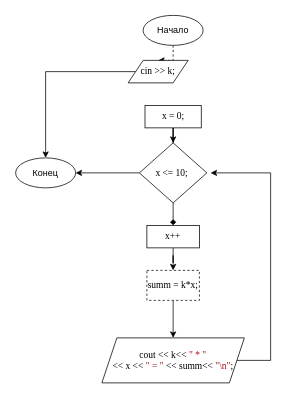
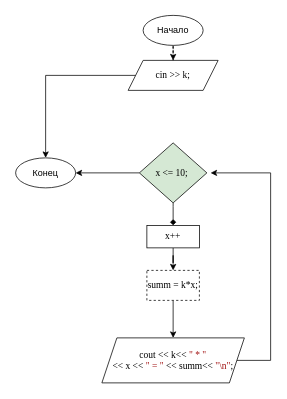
  <mxCell id="0" />
  <mxCell id="1" parent="0" />
  <mxCell id="2" value="" style="edgeStyle=orthogonalEdgeStyle;rounded=0;orthogonalLoop=1;jettySize=auto;html=1;entryX=0.5;entryY=0;entryDx=0;entryDy=0;dashed=1;" edge="1" parent="1" source="3" target="5"><mxGeometry relative="1" as="geometry" /></mxCell>
  <mxCell id="3" value="Начало" style="ellipse;whiteSpace=wrap;html=1;" vertex="1" parent="1"><mxGeometry x="190" y="20" width="80" height="40" as="geometry" /></mxCell>
  <mxCell id="4" value="" style="edgeStyle=orthogonalEdgeStyle;rounded=0;orthogonalLoop=1;jettySize=auto;html=1;" edge="1" parent="1" source="5" target="17"><mxGeometry relative="1" as="geometry" /></mxCell>
- <mxCell id="5" value="&lt;span style=&quot;font-size: 9.5pt ; line-height: 107% ; font-family: &amp;#34;consolas&amp;#34;&quot;&gt;cin &amp;gt;&amp;gt;&amp;nbsp;&lt;span style=&quot;font-size: 9.5pt ; line-height: 107% ; font-family: &amp;#34;consolas&amp;#34;&quot;&gt;k&lt;/span&gt;;&lt;/span&gt;" style="shape=parallelogram;perimeter=parallelogramPerimeter;whiteSpace=wrap;html=1;fixedSize=1;" vertex="1" parent="1"><mxGeometry x="170" y="80" width="80" height="30" as="geometry" /></mxCell>
+ <mxCell id="5" value="&lt;span style=&quot;font-size: 9.5pt ; line-height: 107% ; font-family: &amp;#34;consolas&amp;#34;&quot;&gt;cin &amp;gt;&amp;gt;&amp;nbsp;&lt;span style=&quot;font-size: 9.5pt ; line-height: 107% ; font-family: &amp;#34;consolas&amp;#34;&quot;&gt;k&lt;/span&gt;;&lt;/span&gt;" style="shape=parallelogram;perimeter=parallelogramPerimeter;whiteSpace=wrap;html=1;fixedSize=1;" vertex="1" parent="1"><mxGeometry x="170" y="80" width="120" height="40" as="geometry" /></mxCell>
  <mxCell id="6" value="" style="edgeStyle=orthogonalEdgeStyle;rounded=0;orthogonalLoop=1;jettySize=auto;html=1;endArrow=diamond;" edge="1" parent="1" source="8" target="12"><mxGeometry relative="1" as="geometry"><Array as="points"><mxPoint x="230" y="275" /></Array></mxGeometry></mxCell>
  <mxCell id="7" value="" style="edgeStyle=orthogonalEdgeStyle;rounded=0;orthogonalLoop=1;jettySize=auto;html=1;" edge="1" parent="1" source="8" target="17"><mxGeometry relative="1" as="geometry" /></mxCell>
- <mxCell id="8" value="&lt;span lang=&quot;EN-US&quot; style=&quot;font-size: 9.5pt ; line-height: 107% ; font-family: &amp;#34;consolas&amp;#34;&quot;&gt;x &amp;lt;= 10;&amp;nbsp;&lt;/span&gt;" style="rhombus;whiteSpace=wrap;html=1;" vertex="1" parent="1"><mxGeometry x="185" y="190" width="90" height="80" as="geometry" /></mxCell>
- <mxCell id="9" value="" style="edgeStyle=orthogonalEdgeStyle;rounded=0;orthogonalLoop=1;jettySize=auto;html=1;" edge="1" parent="1" source="10" target="8"><mxGeometry relative="1" as="geometry" /></mxCell>
- <mxCell id="10" value="&lt;span lang=&quot;EN-US&quot; style=&quot;font-size: 9.5pt ; line-height: 107% ; font-family: &amp;#34;consolas&amp;#34;&quot;&gt;x = 0;&lt;/span&gt;" style="rounded=0;whiteSpace=wrap;html=1;" vertex="1" parent="1"><mxGeometry x="192.5" y="140" width="75" height="30" as="geometry" /></mxCell>
+ <mxCell id="8" value="&lt;span lang=&quot;EN-US&quot; style=&quot;font-size: 9.5pt ; line-height: 107% ; font-family: &amp;#34;consolas&amp;#34;&quot;&gt;x &amp;lt;= 10;&amp;nbsp;&lt;/span&gt;" style="rhombus;whiteSpace=wrap;html=1;fillColor=#d5e8d4;" vertex="1" parent="1"><mxGeometry x="185" y="190" width="90" height="80" as="geometry" /></mxCell>
  <mxCell id="11" value="" style="edgeStyle=orthogonalEdgeStyle;rounded=0;orthogonalLoop=1;jettySize=auto;html=1;entryX=0.5;entryY=0;entryDx=0;entryDy=0;" edge="1" parent="1" source="12" target="14"><mxGeometry relative="1" as="geometry" /></mxCell>
  <mxCell id="12" value="&lt;span lang=&quot;EN-US&quot; style=&quot;font-size: 9.5pt ; line-height: 107% ; font-family: &amp;#34;consolas&amp;#34; ; color: black&quot;&gt;x++&lt;/span&gt;" style="rounded=0;whiteSpace=wrap;html=1;" vertex="1" parent="1"><mxGeometry x="195" y="300" width="70" height="30" as="geometry" /></mxCell>
  <mxCell id="13" value="" style="edgeStyle=orthogonalEdgeStyle;rounded=0;orthogonalLoop=1;jettySize=auto;html=1;" edge="1" parent="1" source="14" target="16"><mxGeometry relative="1" as="geometry" /></mxCell>
  <mxCell id="14" value="&lt;span lang=&quot;EN-US&quot; style=&quot;font-size: 9.5pt ; line-height: 107% ; font-family: &amp;#34;consolas&amp;#34; ; color: black&quot;&gt;summ =&amp;nbsp;&lt;span style=&quot;font-size: 9.5pt ; line-height: 107% ; font-family: &amp;#34;consolas&amp;#34;&quot;&gt;k&lt;/span&gt;*x;&lt;/span&gt;" style="rounded=0;whiteSpace=wrap;html=1;dashed=1;" vertex="1" parent="1"><mxGeometry x="195" y="360" width="70" height="40" as="geometry" /></mxCell>
  <mxCell id="15" style="edgeStyle=orthogonalEdgeStyle;rounded=0;orthogonalLoop=1;jettySize=auto;html=1;" edge="1" parent="1" source="16"><mxGeometry relative="1" as="geometry"><mxPoint x="280" y="230" as="targetPoint" /><Array as="points"><mxPoint x="360" y="480" /><mxPoint x="360" y="230" /></Array></mxGeometry></mxCell>
  <mxCell id="16" value="&lt;span lang=&quot;EN-US&quot; style=&quot;font-size: 9.5pt ; line-height: 107% ; font-family: &amp;#34;consolas&amp;#34; ; color: black&quot;&gt;cout &amp;lt;&amp;lt;&amp;nbsp;&lt;span style=&quot;font-size: 9.5pt ; line-height: 107% ; font-family: &amp;#34;consolas&amp;#34;&quot;&gt;k&lt;/span&gt;&amp;lt;&amp;lt; &lt;/span&gt;&lt;span lang=&quot;EN-US&quot; style=&quot;font-size: 9.5pt ; line-height: 107% ; font-family: &amp;#34;consolas&amp;#34; ; color: #a31515&quot;&gt;&quot; * &quot;&lt;/span&gt;&lt;span lang=&quot;EN-US&quot; style=&quot;font-size: 9.5pt ; line-height: 107% ; font-family: &amp;#34;consolas&amp;#34; ; color: black&quot;&gt;&lt;br&gt;&amp;lt;&amp;lt; x &amp;lt;&amp;lt; &lt;/span&gt;&lt;span lang=&quot;EN-US&quot; style=&quot;font-size: 9.5pt ; line-height: 107% ; font-family: &amp;#34;consolas&amp;#34; ; color: #a31515&quot;&gt;&quot; = &quot;&lt;/span&gt;&lt;span lang=&quot;EN-US&quot; style=&quot;font-size: 9.5pt ; line-height: 107% ; font-family: &amp;#34;consolas&amp;#34; ; color: black&quot;&gt; &amp;lt;&amp;lt; summ&amp;lt;&amp;lt; &lt;/span&gt;&lt;span lang=&quot;EN-US&quot; style=&quot;font-size: 9.5pt ; line-height: 107% ; font-family: &amp;#34;consolas&amp;#34; ; color: #a31515&quot;&gt;&quot;\n&quot;&lt;/span&gt;&lt;span lang=&quot;EN-US&quot; style=&quot;font-size: 9.5pt ; line-height: 107% ; font-family: &amp;#34;consolas&amp;#34; ; color: black&quot;&gt;;&lt;/span&gt;" style="shape=parallelogram;perimeter=parallelogramPerimeter;whiteSpace=wrap;html=1;fixedSize=1;" vertex="1" parent="1"><mxGeometry x="135" y="450" width="190" height="60" as="geometry" /></mxCell>
  <mxCell id="17" value="Конец" style="ellipse;whiteSpace=wrap;html=1;" vertex="1" parent="1"><mxGeometry x="20" y="210" width="80" height="40" as="geometry" /></mxCell>
